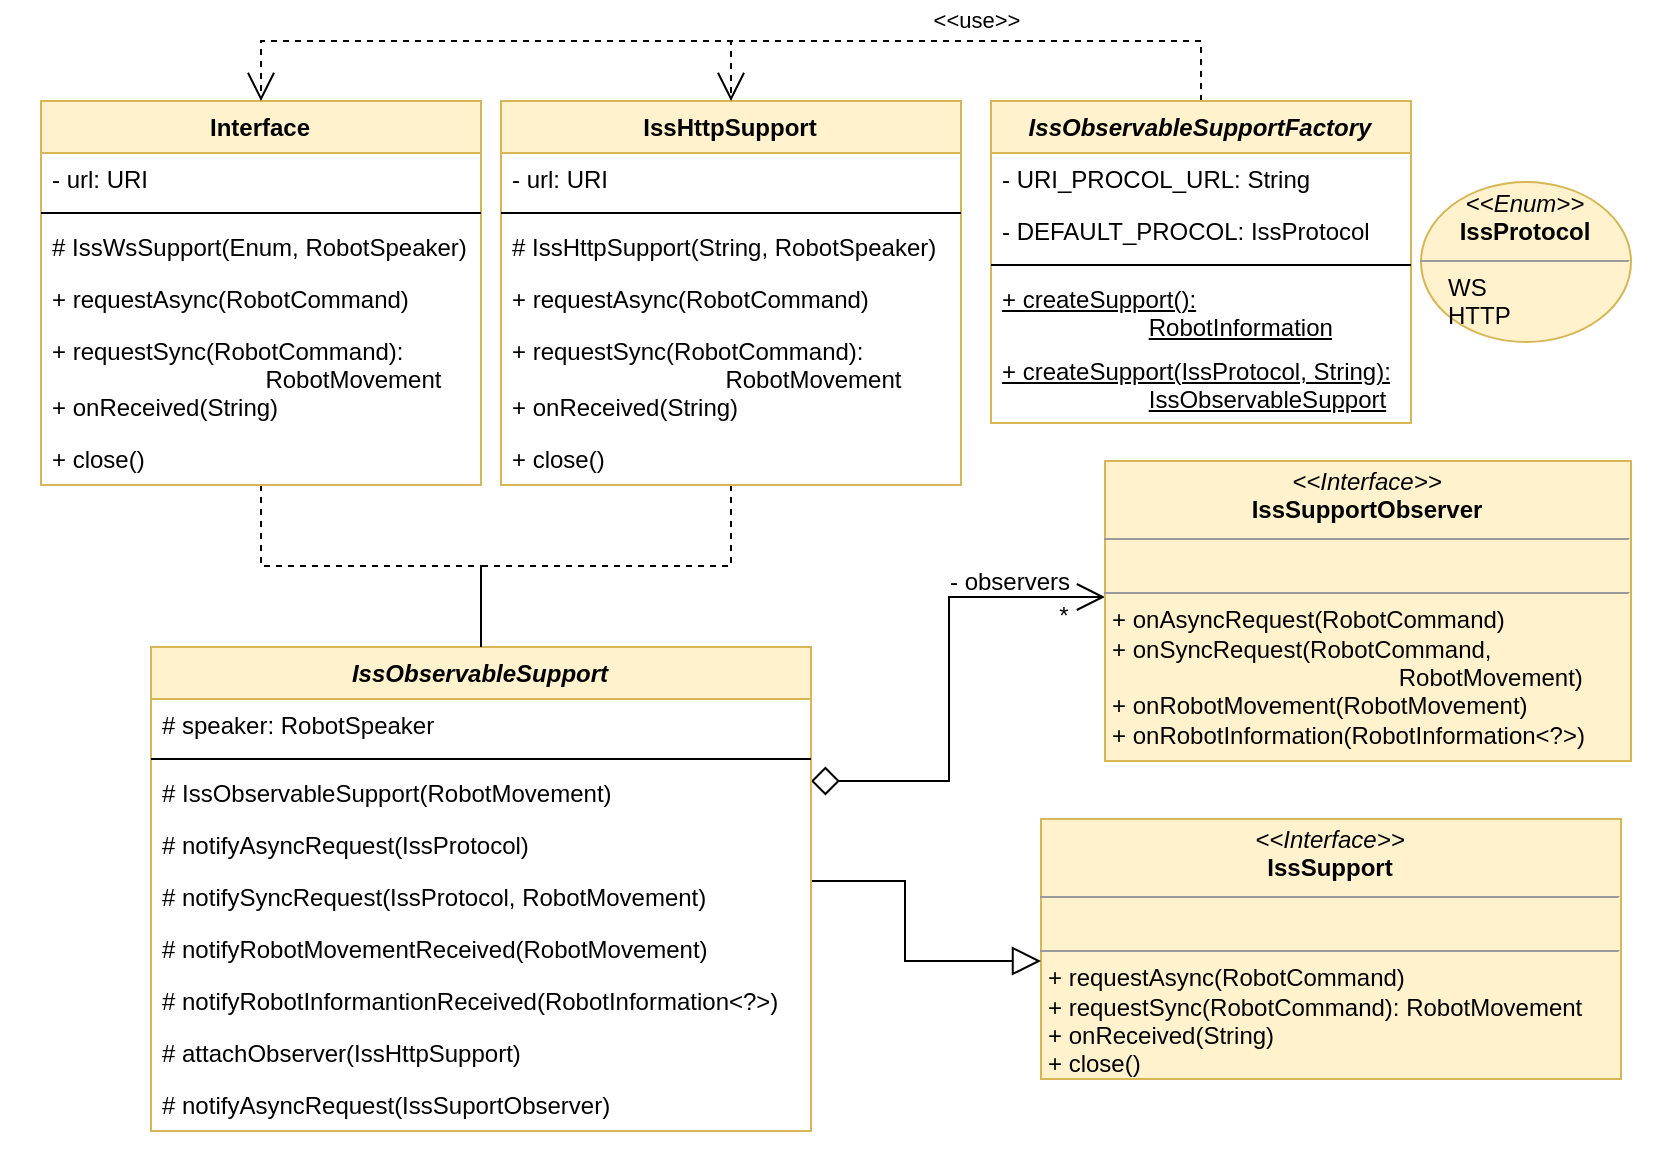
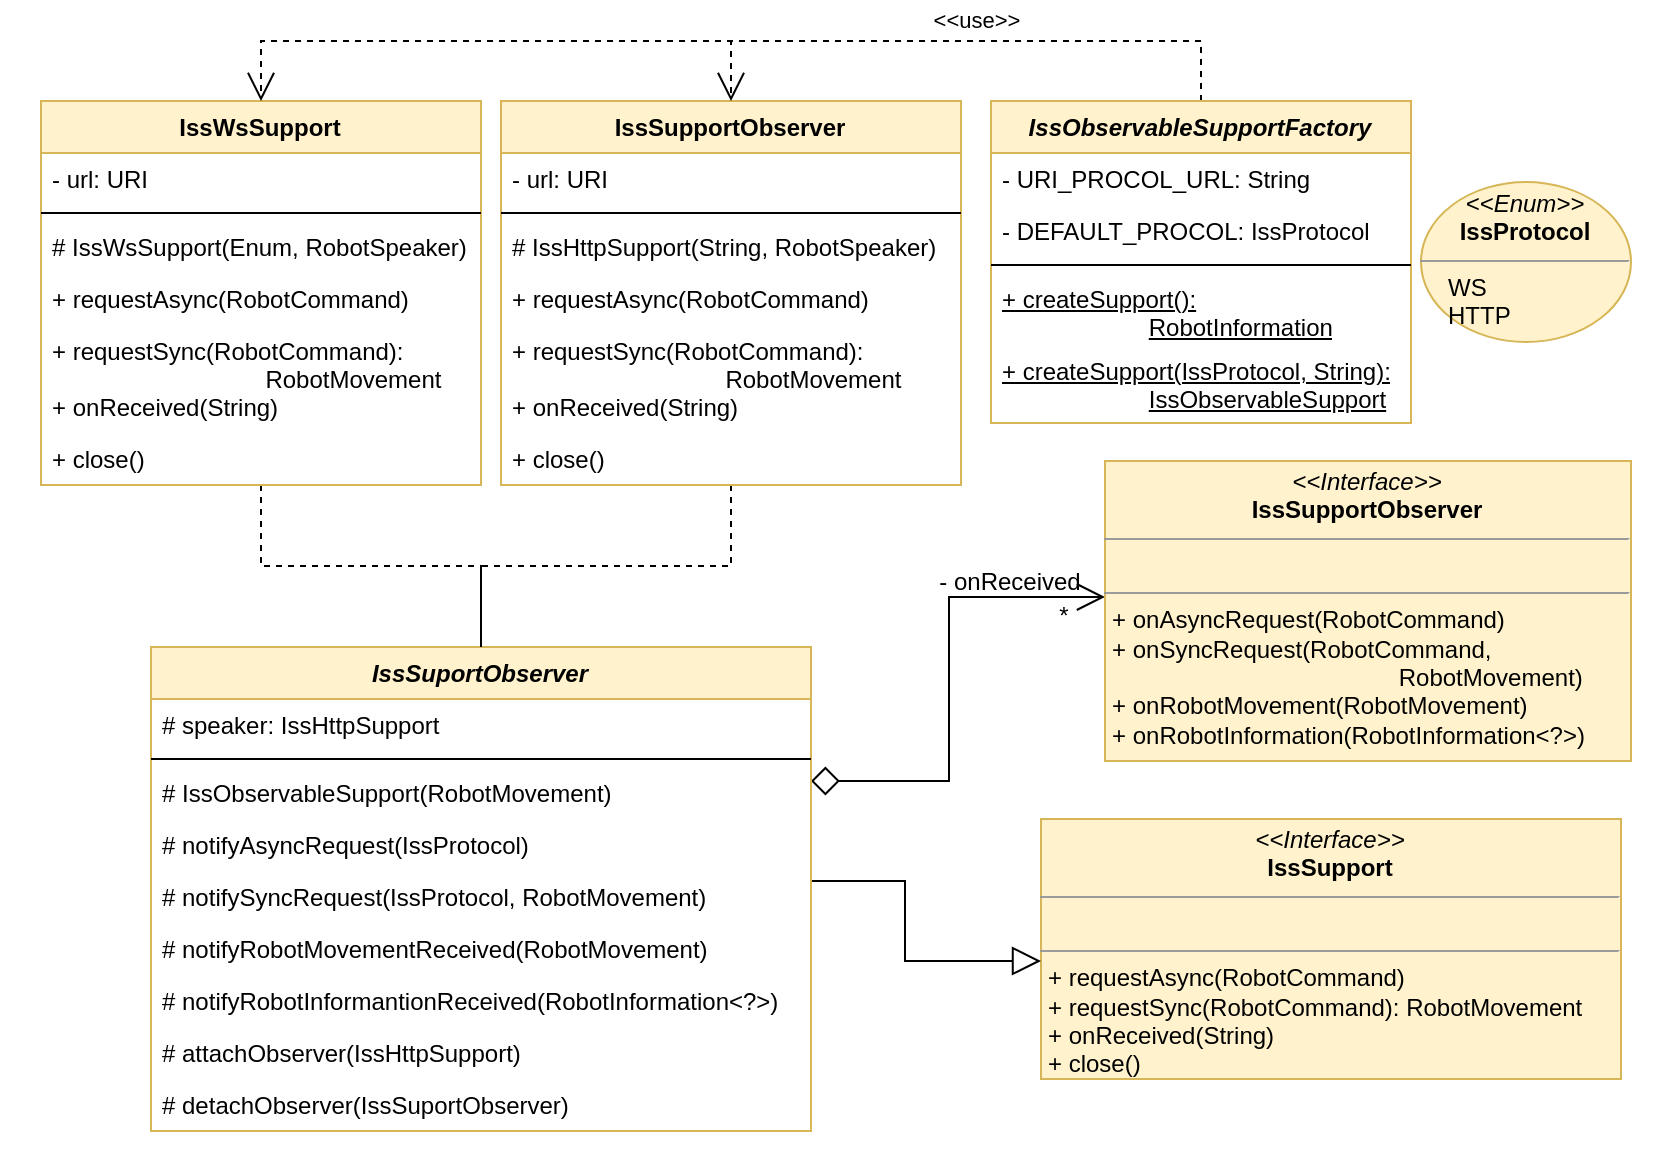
  <mxCell id="0" />
  <mxCell id="1" parent="0" />
  <mxCell id="2" value="&lt;p style=&quot;margin: 0px ; margin-top: 4px ; text-align: center&quot;&gt;&lt;i&gt;&amp;lt;&amp;lt;Interface&amp;gt;&amp;gt;&lt;/i&gt;&lt;br&gt;&lt;b&gt;IssSupport&lt;/b&gt;&lt;/p&gt;&lt;hr size=&quot;1&quot;&gt;&lt;p style=&quot;margin: 0px ; margin-left: 4px&quot;&gt;&lt;br&gt;&lt;/p&gt;&lt;hr size=&quot;1&quot;&gt;&lt;p style=&quot;margin: 0px ; margin-left: 4px&quot;&gt;+ requestAsync(RobotCommand)&lt;/p&gt;&lt;p style=&quot;margin: 0px ; margin-left: 4px&quot;&gt;+ requestSync(RobotCommand): RobotMovement&lt;/p&gt;&lt;p style=&quot;margin: 0px ; margin-left: 4px&quot;&gt;+ onReceived(String)&lt;/p&gt;&lt;p style=&quot;margin: 0px ; margin-left: 4px&quot;&gt;+ close()&lt;/p&gt;" style="verticalAlign=top;align=left;overflow=fill;fontSize=12;fontFamily=Helvetica;html=1;fillColor=#fff2cc;strokeColor=#d6b656;" parent="1" vertex="1"><mxGeometry x="520" y="409" width="290" height="130" as="geometry" /></mxCell>
  <mxCell id="3" style="edgeStyle=orthogonalEdgeStyle;rounded=0;orthogonalLoop=1;jettySize=auto;html=1;endSize=12;endArrow=block;endFill=0;" parent="1" source="5" target="2" edge="1"><mxGeometry relative="1" as="geometry"><Array as="points"><mxPoint x="452" y="440" /><mxPoint x="452" y="480" /></Array></mxGeometry></mxCell>
  <mxCell id="4" style="edgeStyle=orthogonalEdgeStyle;rounded=0;orthogonalLoop=1;jettySize=auto;html=1;endArrow=open;endFill=0;endSize=12;startSize=12;startArrow=diamond;startFill=0;" parent="1" source="5" target="33" edge="1"><mxGeometry relative="1" as="geometry"><Array as="points"><mxPoint x="474" y="390" /><mxPoint x="474" y="298" /></Array></mxGeometry></mxCell>
- <mxCell id="5" value="IssObservableSupport" style="swimlane;fontStyle=3;align=center;verticalAlign=top;childLayout=stackLayout;horizontal=1;startSize=26;horizontalStack=0;resizeParent=1;resizeParentMax=0;resizeLast=0;collapsible=1;marginBottom=0;fillColor=#fff2cc;strokeColor=#d6b656;" parent="1" vertex="1"><mxGeometry x="75" y="323" width="330" height="242" as="geometry" /></mxCell>
- <mxCell id="6" value="# speaker: RobotSpeaker" style="text;strokeColor=none;fillColor=none;align=left;verticalAlign=top;spacingLeft=4;spacingRight=4;overflow=hidden;rotatable=0;points=[[0,0.5],[1,0.5]];portConstraint=eastwest;" parent="5" vertex="1"><mxGeometry y="26" width="330" height="26" as="geometry" /></mxCell>
+ <mxCell id="5" value="IssSuportObserver" style="swimlane;fontStyle=3;align=center;verticalAlign=top;childLayout=stackLayout;horizontal=1;startSize=26;horizontalStack=0;resizeParent=1;resizeParentMax=0;resizeLast=0;collapsible=1;marginBottom=0;fillColor=#fff2cc;strokeColor=#d6b656;" parent="1" vertex="1"><mxGeometry x="75" y="323" width="330" height="242" as="geometry" /></mxCell>
+ <mxCell id="6" value="# speaker: IssHttpSupport" style="text;strokeColor=none;fillColor=none;align=left;verticalAlign=top;spacingLeft=4;spacingRight=4;overflow=hidden;rotatable=0;points=[[0,0.5],[1,0.5]];portConstraint=eastwest;" parent="5" vertex="1"><mxGeometry y="26" width="330" height="26" as="geometry" /></mxCell>
  <mxCell id="7" value="" style="line;strokeWidth=1;fillColor=none;align=left;verticalAlign=middle;spacingTop=-1;spacingLeft=3;spacingRight=3;rotatable=0;labelPosition=right;points=[];portConstraint=eastwest;" parent="5" vertex="1"><mxGeometry y="52" width="330" height="8" as="geometry" /></mxCell>
  <mxCell id="8" value="# IssObservableSupport(RobotMovement)" style="text;strokeColor=none;fillColor=none;align=left;verticalAlign=top;spacingLeft=4;spacingRight=4;overflow=hidden;rotatable=0;points=[[0,0.5],[1,0.5]];portConstraint=eastwest;" parent="5" vertex="1"><mxGeometry y="60" width="330" height="26" as="geometry" /></mxCell>
  <mxCell id="9" value="# notifyAsyncRequest(IssProtocol)" style="text;strokeColor=none;fillColor=none;align=left;verticalAlign=top;spacingLeft=4;spacingRight=4;overflow=hidden;rotatable=0;points=[[0,0.5],[1,0.5]];portConstraint=eastwest;" parent="5" vertex="1"><mxGeometry y="86" width="330" height="26" as="geometry" /></mxCell>
  <mxCell id="10" value="# notifySyncRequest(IssProtocol, RobotMovement)" style="text;strokeColor=none;fillColor=none;align=left;verticalAlign=top;spacingLeft=4;spacingRight=4;overflow=hidden;rotatable=0;points=[[0,0.5],[1,0.5]];portConstraint=eastwest;" parent="5" vertex="1"><mxGeometry y="112" width="330" height="26" as="geometry" /></mxCell>
  <mxCell id="11" value="# notifyRobotMovementReceived(RobotMovement)" style="text;strokeColor=none;fillColor=none;align=left;verticalAlign=top;spacingLeft=4;spacingRight=4;overflow=hidden;rotatable=0;points=[[0,0.5],[1,0.5]];portConstraint=eastwest;" parent="5" vertex="1"><mxGeometry y="138" width="330" height="26" as="geometry" /></mxCell>
  <mxCell id="12" value="# notifyRobotInformantionReceived(RobotInformation&lt;?&gt;)" style="text;strokeColor=none;fillColor=none;align=left;verticalAlign=top;spacingLeft=4;spacingRight=4;overflow=hidden;rotatable=0;points=[[0,0.5],[1,0.5]];portConstraint=eastwest;" parent="5" vertex="1"><mxGeometry y="164" width="330" height="26" as="geometry" /></mxCell>
  <mxCell id="13" value="# attachObserver(IssHttpSupport)" style="text;strokeColor=none;fillColor=none;align=left;verticalAlign=top;spacingLeft=4;spacingRight=4;overflow=hidden;rotatable=0;points=[[0,0.5],[1,0.5]];portConstraint=eastwest;" parent="5" vertex="1"><mxGeometry y="190" width="330" height="26" as="geometry" /></mxCell>
- <mxCell id="14" value="# notifyAsyncRequest(IssSuportObserver)" style="text;strokeColor=none;fillColor=none;align=left;verticalAlign=top;spacingLeft=4;spacingRight=4;overflow=hidden;rotatable=0;points=[[0,0.5],[1,0.5]];portConstraint=eastwest;" parent="5" vertex="1"><mxGeometry y="216" width="330" height="26" as="geometry" /></mxCell>
+ <mxCell id="14" value="# detachObserver(IssSuportObserver)" style="text;strokeColor=none;fillColor=none;align=left;verticalAlign=top;spacingLeft=4;spacingRight=4;overflow=hidden;rotatable=0;points=[[0,0.5],[1,0.5]];portConstraint=eastwest;" parent="5" vertex="1"><mxGeometry y="216" width="330" height="26" as="geometry" /></mxCell>
  <mxCell id="15" style="edgeStyle=orthogonalEdgeStyle;rounded=0;orthogonalLoop=1;jettySize=auto;html=1;endArrow=none;endFill=0;endSize=12;dashed=1;" parent="1" source="16" target="5" edge="1"><mxGeometry relative="1" as="geometry" /></mxCell>
- <mxCell id="16" value="Interface" style="swimlane;fontStyle=1;align=center;verticalAlign=top;childLayout=stackLayout;horizontal=1;startSize=26;horizontalStack=0;resizeParent=1;resizeParentMax=0;resizeLast=0;collapsible=1;marginBottom=0;fillColor=#fff2cc;strokeColor=#d6b656;" parent="1" vertex="1"><mxGeometry x="20" y="50" width="220" height="192" as="geometry" /></mxCell>
+ <mxCell id="16" value="IssWsSupport" style="swimlane;fontStyle=1;align=center;verticalAlign=top;childLayout=stackLayout;horizontal=1;startSize=26;horizontalStack=0;resizeParent=1;resizeParentMax=0;resizeLast=0;collapsible=1;marginBottom=0;fillColor=#fff2cc;strokeColor=#d6b656;" parent="1" vertex="1"><mxGeometry x="20" y="50" width="220" height="192" as="geometry" /></mxCell>
  <mxCell id="17" value="- url: URI" style="text;strokeColor=none;fillColor=none;align=left;verticalAlign=top;spacingLeft=4;spacingRight=4;overflow=hidden;rotatable=0;points=[[0,0.5],[1,0.5]];portConstraint=eastwest;" parent="16" vertex="1"><mxGeometry y="26" width="220" height="26" as="geometry" /></mxCell>
  <mxCell id="18" value="" style="line;strokeWidth=1;fillColor=none;align=left;verticalAlign=middle;spacingTop=-1;spacingLeft=3;spacingRight=3;rotatable=0;labelPosition=right;points=[];portConstraint=eastwest;" parent="16" vertex="1"><mxGeometry y="52" width="220" height="8" as="geometry" /></mxCell>
  <mxCell id="19" value="# IssWsSupport(Enum, RobotSpeaker)" style="text;strokeColor=none;fillColor=none;align=left;verticalAlign=top;spacingLeft=4;spacingRight=4;overflow=hidden;rotatable=0;points=[[0,0.5],[1,0.5]];portConstraint=eastwest;" parent="16" vertex="1"><mxGeometry y="60" width="220" height="26" as="geometry" /></mxCell>
  <mxCell id="20" value="+ requestAsync(RobotCommand)" style="text;strokeColor=none;fillColor=none;align=left;verticalAlign=top;spacingLeft=4;spacingRight=4;overflow=hidden;rotatable=0;points=[[0,0.5],[1,0.5]];portConstraint=eastwest;" parent="16" vertex="1"><mxGeometry y="86" width="220" height="26" as="geometry" /></mxCell>
  <mxCell id="21" value="+ requestSync(RobotCommand):&#10;                                RobotMovement" style="text;strokeColor=none;fillColor=none;align=left;verticalAlign=top;spacingLeft=4;spacingRight=4;overflow=hidden;rotatable=0;points=[[0,0.5],[1,0.5]];portConstraint=eastwest;" parent="16" vertex="1"><mxGeometry y="112" width="220" height="28" as="geometry" /></mxCell>
  <mxCell id="22" value="+ onReceived(String)" style="text;strokeColor=none;fillColor=none;align=left;verticalAlign=top;spacingLeft=4;spacingRight=4;overflow=hidden;rotatable=0;points=[[0,0.5],[1,0.5]];portConstraint=eastwest;" parent="16" vertex="1"><mxGeometry y="140" width="220" height="26" as="geometry" /></mxCell>
  <mxCell id="23" value="+ close()" style="text;strokeColor=none;fillColor=none;align=left;verticalAlign=top;spacingLeft=4;spacingRight=4;overflow=hidden;rotatable=0;points=[[0,0.5],[1,0.5]];portConstraint=eastwest;" parent="16" vertex="1"><mxGeometry y="166" width="220" height="26" as="geometry" /></mxCell>
  <mxCell id="24" style="edgeStyle=orthogonalEdgeStyle;rounded=0;orthogonalLoop=1;jettySize=auto;html=1;dashed=1;endArrow=none;endFill=0;endSize=12;" parent="1" source="25" target="5" edge="1"><mxGeometry relative="1" as="geometry" /></mxCell>
- <mxCell id="25" value="IssHttpSupport" style="swimlane;fontStyle=1;align=center;verticalAlign=top;childLayout=stackLayout;horizontal=1;startSize=26;horizontalStack=0;resizeParent=1;resizeParentMax=0;resizeLast=0;collapsible=1;marginBottom=0;fillColor=#fff2cc;strokeColor=#d6b656;" parent="1" vertex="1"><mxGeometry x="250" y="50" width="230" height="192" as="geometry" /></mxCell>
+ <mxCell id="25" value="IssSupportObserver" style="swimlane;fontStyle=1;align=center;verticalAlign=top;childLayout=stackLayout;horizontal=1;startSize=26;horizontalStack=0;resizeParent=1;resizeParentMax=0;resizeLast=0;collapsible=1;marginBottom=0;fillColor=#fff2cc;strokeColor=#d6b656;" parent="1" vertex="1"><mxGeometry x="250" y="50" width="230" height="192" as="geometry" /></mxCell>
  <mxCell id="26" value="- url: URI" style="text;strokeColor=none;fillColor=none;align=left;verticalAlign=top;spacingLeft=4;spacingRight=4;overflow=hidden;rotatable=0;points=[[0,0.5],[1,0.5]];portConstraint=eastwest;" parent="25" vertex="1"><mxGeometry y="26" width="230" height="26" as="geometry" /></mxCell>
  <mxCell id="27" value="" style="line;strokeWidth=1;fillColor=none;align=left;verticalAlign=middle;spacingTop=-1;spacingLeft=3;spacingRight=3;rotatable=0;labelPosition=right;points=[];portConstraint=eastwest;" parent="25" vertex="1"><mxGeometry y="52" width="230" height="8" as="geometry" /></mxCell>
  <mxCell id="28" value="# IssHttpSupport(String, RobotSpeaker)" style="text;strokeColor=none;fillColor=none;align=left;verticalAlign=top;spacingLeft=4;spacingRight=4;overflow=hidden;rotatable=0;points=[[0,0.5],[1,0.5]];portConstraint=eastwest;" parent="25" vertex="1"><mxGeometry y="60" width="230" height="26" as="geometry" /></mxCell>
  <mxCell id="29" value="+ requestAsync(RobotCommand)" style="text;strokeColor=none;fillColor=none;align=left;verticalAlign=top;spacingLeft=4;spacingRight=4;overflow=hidden;rotatable=0;points=[[0,0.5],[1,0.5]];portConstraint=eastwest;" parent="25" vertex="1"><mxGeometry y="86" width="230" height="26" as="geometry" /></mxCell>
  <mxCell id="30" value="+ requestSync(RobotCommand):&#10;                                RobotMovement" style="text;strokeColor=none;fillColor=none;align=left;verticalAlign=top;spacingLeft=4;spacingRight=4;overflow=hidden;rotatable=0;points=[[0,0.5],[1,0.5]];portConstraint=eastwest;" parent="25" vertex="1"><mxGeometry y="112" width="230" height="28" as="geometry" /></mxCell>
  <mxCell id="31" value="+ onReceived(String)" style="text;strokeColor=none;fillColor=none;align=left;verticalAlign=top;spacingLeft=4;spacingRight=4;overflow=hidden;rotatable=0;points=[[0,0.5],[1,0.5]];portConstraint=eastwest;" parent="25" vertex="1"><mxGeometry y="140" width="230" height="26" as="geometry" /></mxCell>
  <mxCell id="32" value="+ close()" style="text;strokeColor=none;fillColor=none;align=left;verticalAlign=top;spacingLeft=4;spacingRight=4;overflow=hidden;rotatable=0;points=[[0,0.5],[1,0.5]];portConstraint=eastwest;" parent="25" vertex="1"><mxGeometry y="166" width="230" height="26" as="geometry" /></mxCell>
  <mxCell id="33" value="&lt;p style=&quot;margin: 0px ; margin-top: 4px ; text-align: center&quot;&gt;&lt;i&gt;&amp;lt;&amp;lt;Interface&amp;gt;&amp;gt;&lt;/i&gt;&lt;br&gt;&lt;b&gt;IssSupportObserver&lt;/b&gt;&lt;/p&gt;&lt;hr size=&quot;1&quot;&gt;&lt;p style=&quot;margin: 0px ; margin-left: 4px&quot;&gt;&lt;br&gt;&lt;/p&gt;&lt;hr size=&quot;1&quot;&gt;&lt;p style=&quot;margin: 0px ; margin-left: 4px&quot;&gt;+ onAsyncRequest(RobotCommand)&lt;/p&gt;&lt;p style=&quot;margin: 0px ; margin-left: 4px&quot;&gt;+ onSyncRequest(RobotCommand,&lt;/p&gt;&lt;p style=&quot;margin: 0px ; margin-left: 4px&quot;&gt;&amp;nbsp; &amp;nbsp; &amp;nbsp; &amp;nbsp; &amp;nbsp; &amp;nbsp; &amp;nbsp; &amp;nbsp; &amp;nbsp; &amp;nbsp; &amp;nbsp; &amp;nbsp; &amp;nbsp; &amp;nbsp; &amp;nbsp; &amp;nbsp; &amp;nbsp; &amp;nbsp; &amp;nbsp; &amp;nbsp; &amp;nbsp; &amp;nbsp;RobotMovement)&lt;/p&gt;&lt;p style=&quot;margin: 0px ; margin-left: 4px&quot;&gt;+ onRobotMovement(RobotMovement)&lt;/p&gt;&lt;p style=&quot;margin: 0px ; margin-left: 4px&quot;&gt;+ onRobotInformation(RobotInformation&amp;lt;?&amp;gt;)&lt;/p&gt;" style="verticalAlign=top;align=left;overflow=fill;fontSize=12;fontFamily=Helvetica;html=1;fillColor=#fff2cc;strokeColor=#d6b656;" parent="1" vertex="1"><mxGeometry x="552" y="230" width="263" height="150" as="geometry" /></mxCell>
- <mxCell id="34" value="- observers" style="text;html=1;strokeColor=none;fillColor=none;align=center;verticalAlign=middle;whiteSpace=wrap;rounded=0;" parent="1" vertex="1"><mxGeometry x="445" y="280.5" width="120" height="20" as="geometry" /></mxCell>
+ <mxCell id="34" value="- onReceived" style="text;html=1;strokeColor=none;fillColor=none;align=center;verticalAlign=middle;whiteSpace=wrap;rounded=0;" parent="1" vertex="1"><mxGeometry x="445" y="280.5" width="120" height="20" as="geometry" /></mxCell>
  <mxCell id="35" value="*" style="text;html=1;strokeColor=none;fillColor=none;align=center;verticalAlign=middle;whiteSpace=wrap;rounded=0;" parent="1" vertex="1"><mxGeometry x="512" y="297.5" width="40" height="20" as="geometry" /></mxCell>
  <mxCell id="36" style="edgeStyle=orthogonalEdgeStyle;rounded=0;orthogonalLoop=1;jettySize=auto;html=1;entryX=0.5;entryY=0;entryDx=0;entryDy=0;startArrow=none;startFill=0;startSize=12;endArrow=open;endFill=0;endSize=12;dashed=1;" parent="1" target="16" edge="1"><mxGeometry relative="1" as="geometry"><Array as="points"><mxPoint x="600" y="20" /><mxPoint x="130" y="20" /></Array><mxPoint x="600" y="50" as="sourcePoint" /></mxGeometry></mxCell>
  <mxCell id="37" value="&lt;p style=&quot;margin: 0px ; margin-top: 4px ; text-align: center&quot;&gt;&lt;i&gt;&amp;lt;&amp;lt;Enum&amp;gt;&amp;gt;&lt;/i&gt;&lt;br&gt;&lt;b&gt;IssProtocol&lt;/b&gt;&lt;/p&gt;&lt;hr size=&quot;1&quot;&gt;&lt;p style=&quot;margin: 0px ; margin-left: 4px&quot;&gt;&amp;nbsp; &amp;nbsp;WS&lt;/p&gt;&lt;p style=&quot;margin: 0px ; margin-left: 4px&quot;&gt;&amp;nbsp; &amp;nbsp;HTTP&lt;/p&gt;" style="ellipse;verticalAlign=top;align=left;overflow=fill;fontSize=12;fontFamily=Helvetica;html=1;fillColor=#fff2cc;strokeColor=#d6b656;" parent="1" vertex="1"><mxGeometry x="710" y="90.5" width="105" height="80" as="geometry" /></mxCell>
  <mxCell id="38" value="&amp;lt;&amp;lt;use&amp;gt;&amp;gt;" style="edgeStyle=orthogonalEdgeStyle;rounded=0;orthogonalLoop=1;jettySize=auto;html=1;entryX=0.5;entryY=0;entryDx=0;entryDy=0;dashed=1;startArrow=none;startFill=0;startSize=12;endArrow=open;endFill=0;endSize=12;labelBackgroundColor=none;" parent="1" target="25" edge="1"><mxGeometry x="-0.034" y="-10" relative="1" as="geometry"><Array as="points"><mxPoint x="600" y="20" /><mxPoint x="365" y="20" /></Array><mxPoint as="offset" /><mxPoint x="600" y="50" as="sourcePoint" /></mxGeometry></mxCell>
  <mxCell id="39" value="IssObservableSupportFactory" style="swimlane;fontStyle=3;align=center;verticalAlign=top;childLayout=stackLayout;horizontal=1;startSize=26;horizontalStack=0;resizeParent=1;resizeParentMax=0;resizeLast=0;collapsible=1;marginBottom=0;fillColor=#fff2cc;strokeColor=#d6b656;" parent="1" vertex="1"><mxGeometry x="495" y="50" width="210" height="161" as="geometry" /></mxCell>
  <mxCell id="40" value="- URI_PROCOL_URL: String" style="text;strokeColor=none;fillColor=none;align=left;verticalAlign=top;spacingLeft=4;spacingRight=4;overflow=hidden;rotatable=0;points=[[0,0.5],[1,0.5]];portConstraint=eastwest;" parent="39" vertex="1"><mxGeometry y="26" width="210" height="26" as="geometry" /></mxCell>
  <mxCell id="41" value="- DEFAULT_PROCOL: IssProtocol" style="text;strokeColor=none;fillColor=none;align=left;verticalAlign=top;spacingLeft=4;spacingRight=4;overflow=hidden;rotatable=0;points=[[0,0.5],[1,0.5]];portConstraint=eastwest;" parent="39" vertex="1"><mxGeometry y="52" width="210" height="26" as="geometry" /></mxCell>
  <mxCell id="42" value="" style="line;strokeWidth=1;fillColor=none;align=left;verticalAlign=middle;spacingTop=-1;spacingLeft=3;spacingRight=3;rotatable=0;labelPosition=right;points=[];portConstraint=eastwest;" parent="39" vertex="1"><mxGeometry y="78" width="210" height="8" as="geometry" /></mxCell>
  <mxCell id="43" value="&lt;u&gt;+ createSupport():&lt;/u&gt;&lt;br&gt;&amp;nbsp; &amp;nbsp; &amp;nbsp; &amp;nbsp; &amp;nbsp; &amp;nbsp; &amp;nbsp; &amp;nbsp; &amp;nbsp; &amp;nbsp; &amp;nbsp; &lt;u&gt;RobotInformation&lt;/u&gt;" style="text;strokeColor=none;fillColor=none;align=left;verticalAlign=top;spacingLeft=4;spacingRight=4;overflow=hidden;rotatable=0;points=[[0,0.5],[1,0.5]];portConstraint=eastwest;fontStyle=0;whiteSpace=wrap;html=1;" parent="39" vertex="1"><mxGeometry y="86" width="210" height="36" as="geometry" /></mxCell>
  <mxCell id="44" value="&lt;u&gt;+ createSupport(IssProtocol, String):&lt;/u&gt;&lt;br&gt;&amp;nbsp; &amp;nbsp; &amp;nbsp; &amp;nbsp; &amp;nbsp; &amp;nbsp; &amp;nbsp; &amp;nbsp; &amp;nbsp; &amp;nbsp; &amp;nbsp; &lt;u&gt;IssObservableSupport&lt;/u&gt;" style="text;strokeColor=none;fillColor=none;align=left;verticalAlign=top;spacingLeft=4;spacingRight=4;overflow=hidden;rotatable=0;points=[[0,0.5],[1,0.5]];portConstraint=eastwest;fontStyle=0;whiteSpace=wrap;html=1;" parent="39" vertex="1"><mxGeometry y="122" width="210" height="39" as="geometry" /></mxCell>
